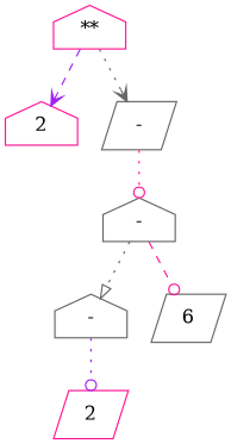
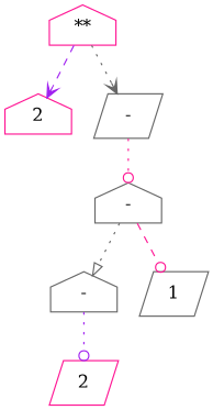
  digraph {
    node [color=gray40 shape=house]
    edge [color=purple style=dotted arrowhead=odot]
    n1 [label="**" color=deeppink]
    n2 [label=2 color=deeppink]
    n3 [label="-" shape=parallelogram]
    n4 [label="-"]
    n5 [label="-"]
-   n6 [label=6 shape=parallelogram]
+   n6 [label=1 shape=parallelogram]
    n7 [label=2 color=deeppink shape=parallelogram]
    n1 -> n2 [style=dashed arrowhead=vee]
    n1 -> n3 [color=gray40 arrowhead=vee]
    n3 -> n4 [color=deeppink]
    n4 -> n5 [color=gray40 arrowhead=onormal]
    n4 -> n6 [color=deeppink style=dashed]
    n5 -> n7
  }
